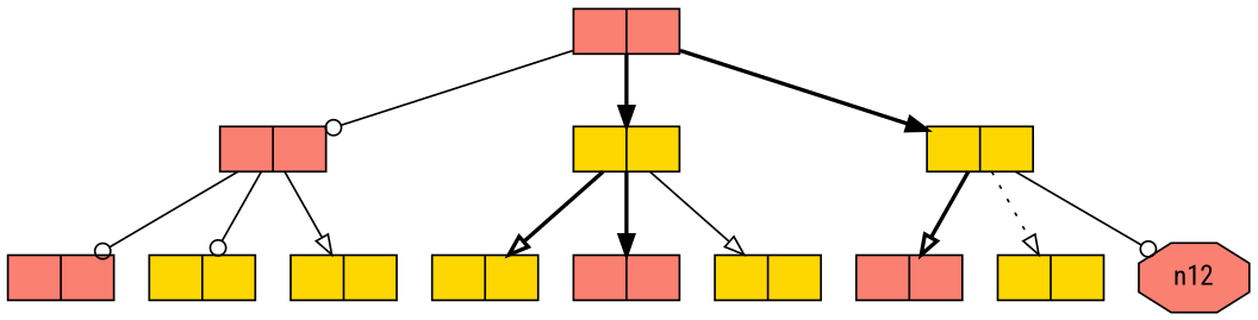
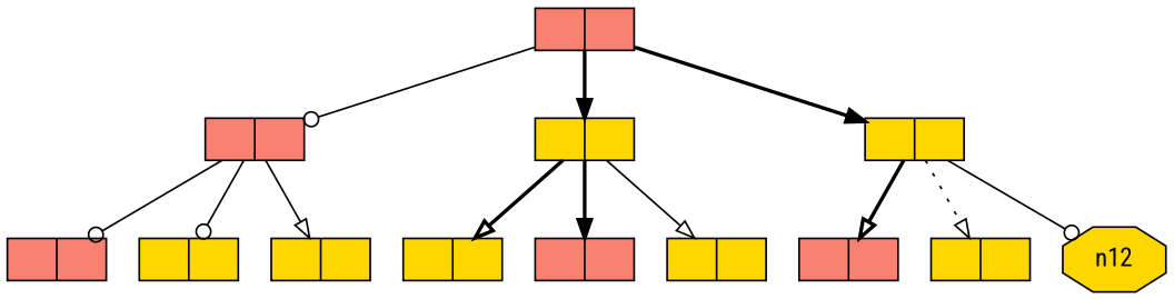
  digraph {
    ordering=out
    fontname="Roboto Condensed"
    node [shape=record style=filled fillcolor=gold fontname="Roboto Condensed"]
    edge [style=solid arrowhead=onormal fontname="Roboto Condensed"]
    n0 [height=.1 label=" | " fillcolor=salmon]
    n1 [height=.1 label=" | " fillcolor=salmon]
    n2 [height=.1 label=" | "]
    n3 [height=.1 label=" | "]
    n4 [height=.1 label=" | " fillcolor=salmon]
    n5 [height=.1 label=" | "]
    n6 [height=.1 label=" | "]
    n7 [height=.1 label=" | "]
    n8 [height=.1 label=" | " fillcolor=salmon]
    n9 [height=.1 label=" | "]
    n10 [height=.1 label=" | " fillcolor=salmon]
    n11 [height=.1 label=" | "]
-   n12 [height=.1 shape=octagon width=.4 fillcolor=salmon]
+   n12 [height=.1 shape=octagon width=.4]
    n0 -> n1 [arrowhead=odot]
    n0 -> n2 [style=bold arrowhead=normal]
    n0 -> n3 [style=bold arrowhead=normal]
    n1 -> n4 [arrowhead=odot]
    n1 -> n5 [arrowhead=odot]
    n1 -> n6
    n2 -> n7 [style=bold]
    n2 -> n8 [style=bold arrowhead=normal]
    n2 -> n9
    n3 -> n10 [style=bold]
    n3 -> n11 [style=dotted]
    n3 -> n12 [arrowhead=odot]
  }
